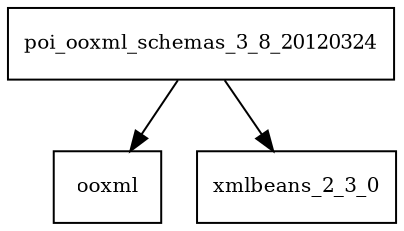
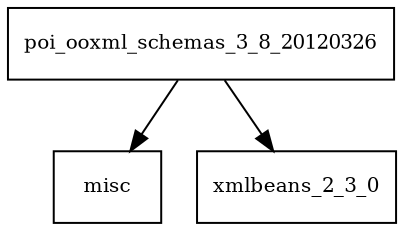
  digraph {
    node [fontsize=10.0 shape=box]
-   poi_ooxml_schemas_3_8_20120326 [label=poi_ooxml_schemas_3_8_20120324]
-   misc [label=ooxml]
+   poi_ooxml_schemas_3_8_20120326
+   misc
    xmlbeans_2_3_0
    poi_ooxml_schemas_3_8_20120326 -> misc
    poi_ooxml_schemas_3_8_20120326 -> xmlbeans_2_3_0
  }
